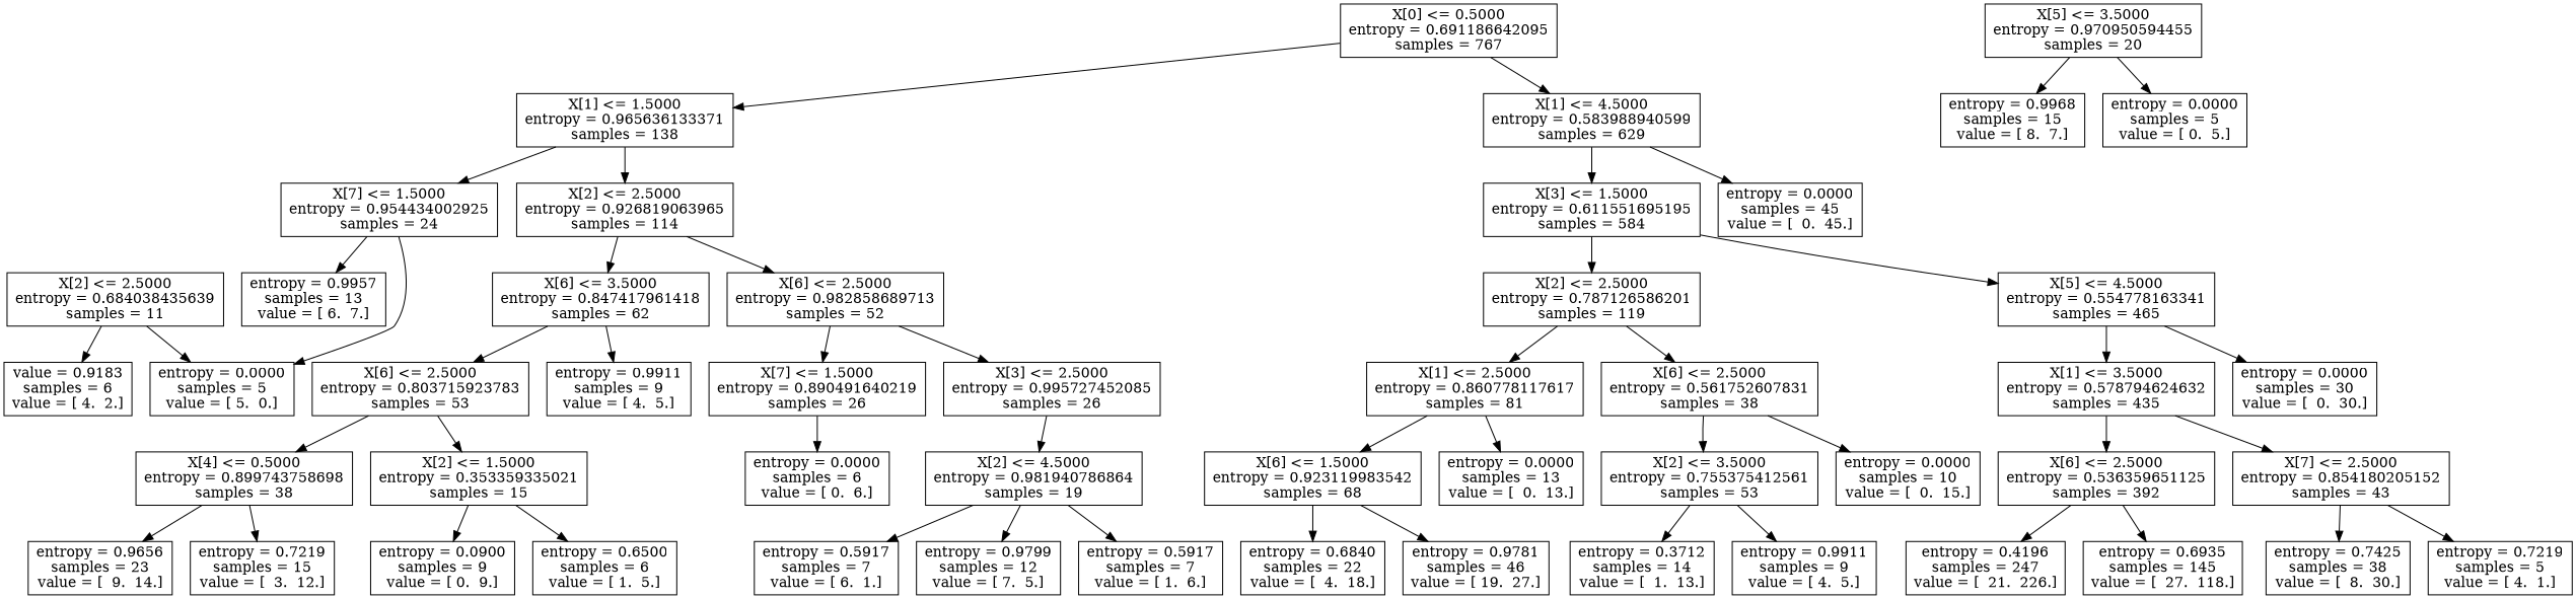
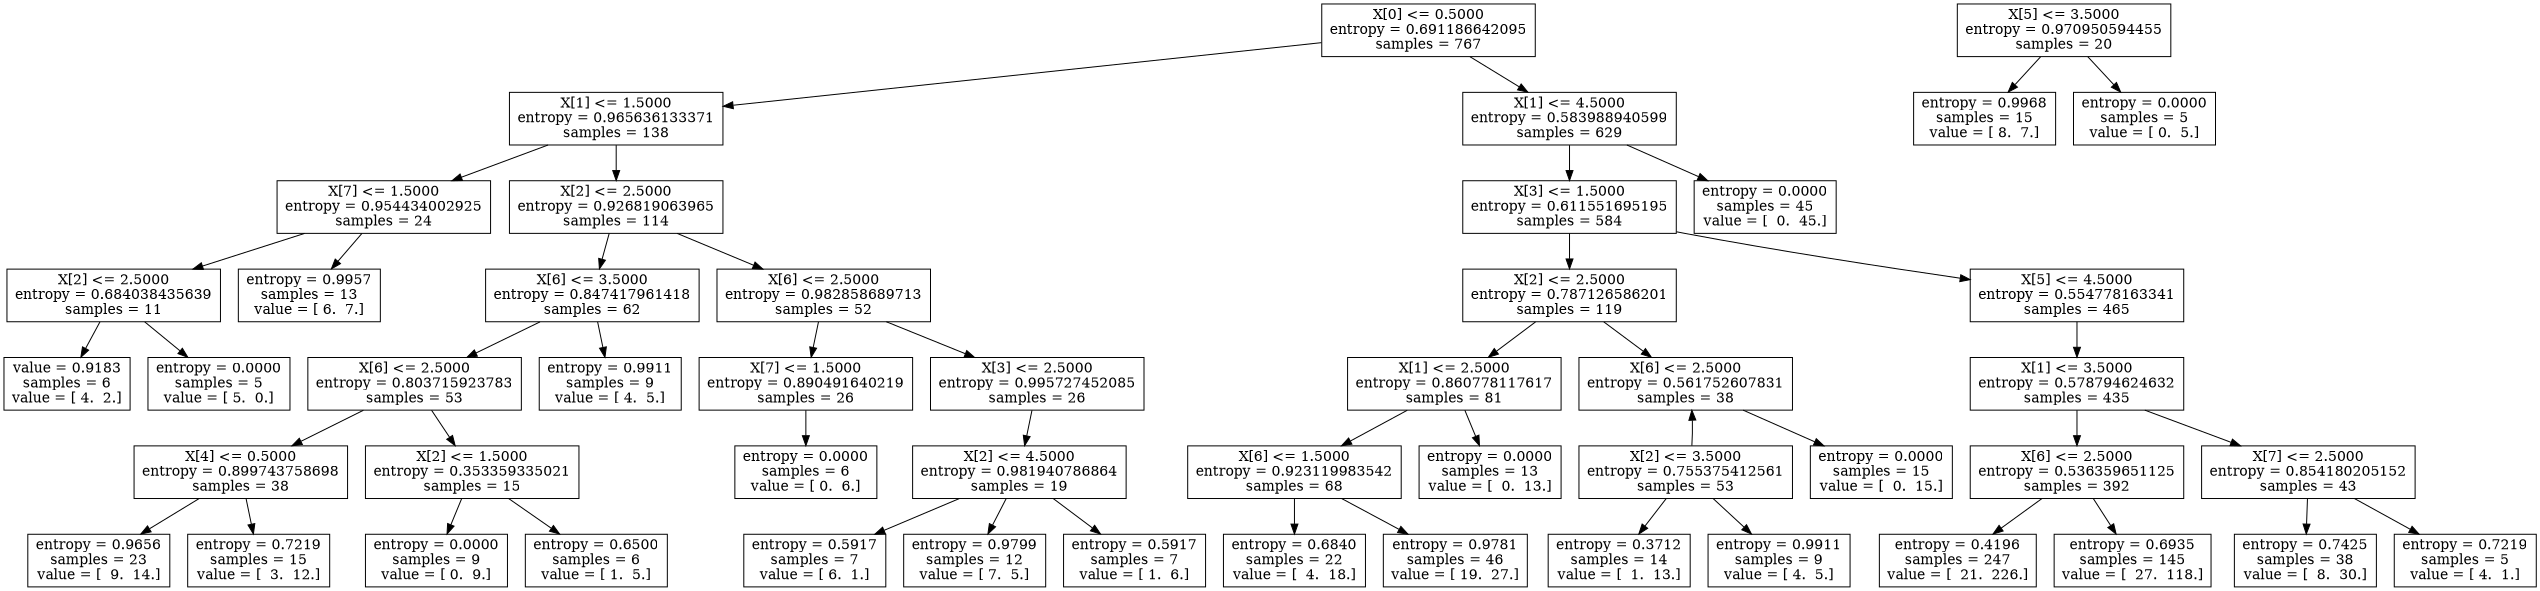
  digraph {
    node [shape=box]
    n1 [label="X[0] <= 0.5000\nentropy = 0.691186642095\nsamples = 767"]
    n2 [label="X[1] <= 1.5000\nentropy = 0.965636133371\nsamples = 138"]
    n3 [label="X[1] <= 4.5000\nentropy = 0.583988940599\nsamples = 629"]
    n4 [label="X[7] <= 1.5000\nentropy = 0.954434002925\nsamples = 24"]
    n5 [label="X[2] <= 2.5000\nentropy = 0.926819063965\nsamples = 114"]
    n6 [label="X[3] <= 1.5000\nentropy = 0.611551695195\nsamples = 584"]
    n7 [label="entropy = 0.0000\nsamples = 45\nvalue = [  0.  45.]"]
    n8 [label="X[2] <= 2.5000\nentropy = 0.684038435639\nsamples = 11"]
    n9 [label="entropy = 0.9957\nsamples = 13\nvalue = [ 6.  7.]"]
    n10 [label="X[6] <= 3.5000\nentropy = 0.847417961418\nsamples = 62"]
    n11 [label="X[6] <= 2.5000\nentropy = 0.982858689713\nsamples = 52"]
    n12 [label="entropy = 0.0000\nsamples = 5\nvalue = [ 5.  0.]"]
    n13 [label="value = 0.9183\nsamples = 6\nvalue = [ 4.  2.]"]
    n14 [label="X[6] <= 2.5000\nentropy = 0.803715923783\nsamples = 53"]
    n15 [label="entropy = 0.9911\nsamples = 9\nvalue = [ 4.  5.]"]
    n16 [label="X[7] <= 1.5000\nentropy = 0.890491640219\nsamples = 26"]
    n17 [label="X[3] <= 2.5000\nentropy = 0.995727452085\nsamples = 26"]
    n18 [label="X[4] <= 0.5000\nentropy = 0.899743758698\nsamples = 38"]
    n19 [label="X[2] <= 1.5000\nentropy = 0.353359335021\nsamples = 15"]
    n20 [label="entropy = 0.9656\nsamples = 23\nvalue = [  9.  14.]"]
    n21 [label="entropy = 0.7219\nsamples = 15\nvalue = [  3.  12.]"]
-   n22 [label="entropy = 0.0900\nsamples = 9\nvalue = [ 0.  9.]"]
+   n22 [label="entropy = 0.0000\nsamples = 9\nvalue = [ 0.  9.]"]
    n23 [label="entropy = 0.6500\nsamples = 6\nvalue = [ 1.  5.]"]
    n24 [label="entropy = 0.0000\nsamples = 6\nvalue = [ 0.  6.]"]
    n25 [label="X[2] <= 4.5000\nentropy = 0.981940786864\nsamples = 19"]
    n26 [label="X[5] <= 3.5000\nentropy = 0.970950594455\nsamples = 20"]
    n27 [label="entropy = 0.9968\nsamples = 15\nvalue = [ 8.  7.]"]
    n28 [label="entropy = 0.0000\nsamples = 5\nvalue = [ 0.  5.]"]
    n29 [label="entropy = 0.5917\nsamples = 7\nvalue = [ 6.  1.]"]
    n30 [label="entropy = 0.9799\nsamples = 12\nvalue = [ 7.  5.]"]
    n31 [label="entropy = 0.5917\nsamples = 7\nvalue = [ 1.  6.]"]
    n32 [label="X[2] <= 2.5000\nentropy = 0.787126586201\nsamples = 119"]
    n33 [label="X[5] <= 4.5000\nentropy = 0.554778163341\nsamples = 465"]
    n34 [label="X[1] <= 2.5000\nentropy = 0.860778117617\nsamples = 81"]
    n35 [label="X[6] <= 2.5000\nentropy = 0.561752607831\nsamples = 38"]
    n36 [label="X[1] <= 3.5000\nentropy = 0.578794624632\nsamples = 435"]
-   n37 [label="entropy = 0.0000\nsamples = 30\nvalue = [  0.  30.]"]
    n38 [label="X[6] <= 1.5000\nentropy = 0.923119983542\nsamples = 68"]
    n39 [label="entropy = 0.0000\nsamples = 13\nvalue = [  0.  13.]"]
    n40 [label="X[2] <= 3.5000\nentropy = 0.755375412561\nsamples = 53"]
-   n41 [label="entropy = 0.0000\nsamples = 10\nvalue = [  0.  15.]"]
+   n41 [label="entropy = 0.0000\nsamples = 15\nvalue = [  0.  15.]"]
    n42 [label="entropy = 0.6840\nsamples = 22\nvalue = [  4.  18.]"]
    n43 [label="entropy = 0.9781\nsamples = 46\nvalue = [ 19.  27.]"]
    n44 [label="entropy = 0.3712\nsamples = 14\nvalue = [  1.  13.]"]
    n45 [label="entropy = 0.9911\nsamples = 9\nvalue = [ 4.  5.]"]
    n46 [label="X[6] <= 2.5000\nentropy = 0.536359651125\nsamples = 392"]
    n47 [label="X[7] <= 2.5000\nentropy = 0.854180205152\nsamples = 43"]
    n48 [label="entropy = 0.4196\nsamples = 247\nvalue = [  21.  226.]"]
    n49 [label="entropy = 0.6935\nsamples = 145\nvalue = [  27.  118.]"]
    n50 [label="entropy = 0.7425\nsamples = 38\nvalue = [  8.  30.]"]
    n51 [label="entropy = 0.7219\nsamples = 5\nvalue = [ 4.  1.]"]
    n1 -> n2
    n1 -> n3
    n2 -> n4
    n2 -> n5
    n3 -> n6
    n3 -> n7
-   n4 -> n12
+   n4 -> n8
    n4 -> n9
    n5 -> n10
    n5 -> n11
    n6 -> n32
    n6 -> n33
    n8 -> n12
    n8 -> n13
    n10 -> n14
    n10 -> n15
    n11 -> n16
    n11 -> n17
    n14 -> n18
    n14 -> n19
    n16 -> n24
    n17 -> n25
    n18 -> n20
    n18 -> n21
    n19 -> n22
    n19 -> n23
    n25 -> n29
    n25 -> n30
    n25 -> n31
    n26 -> n27
    n26 -> n28
    n32 -> n34
    n32 -> n35
    n33 -> n36
-   n33 -> n37
    n34 -> n38
    n34 -> n39
-   n35 -> n40
+   n40 -> n35
    n35 -> n41
    n36 -> n46
    n36 -> n47
    n38 -> n42
    n38 -> n43
    n40 -> n44
    n40 -> n45
    n46 -> n48
    n46 -> n49
    n47 -> n50
    n47 -> n51
  }
